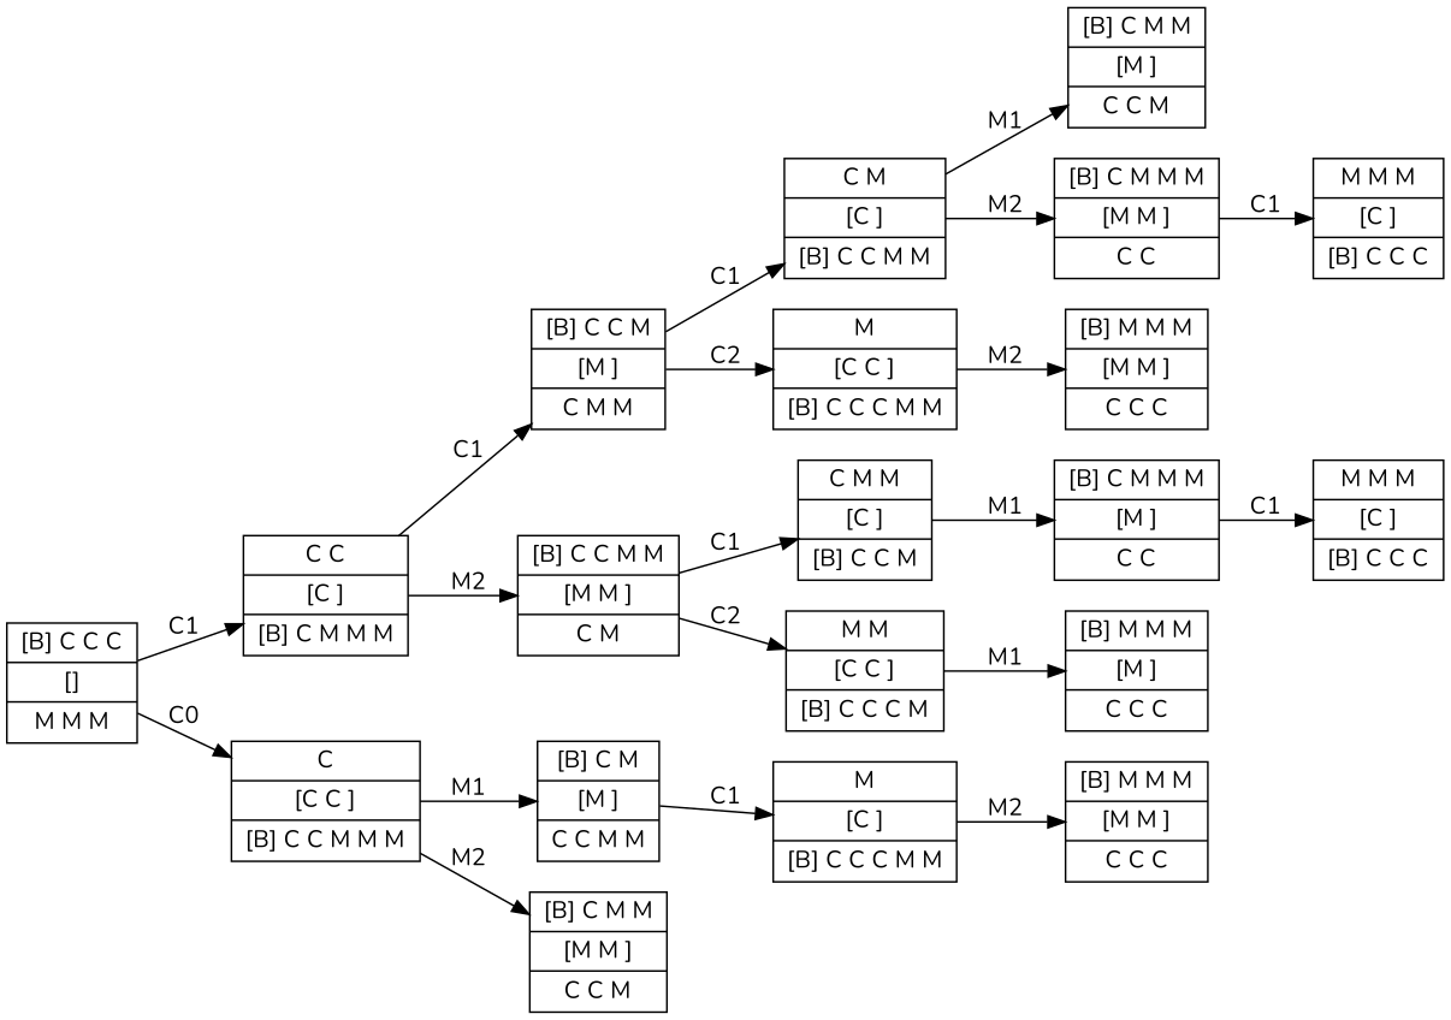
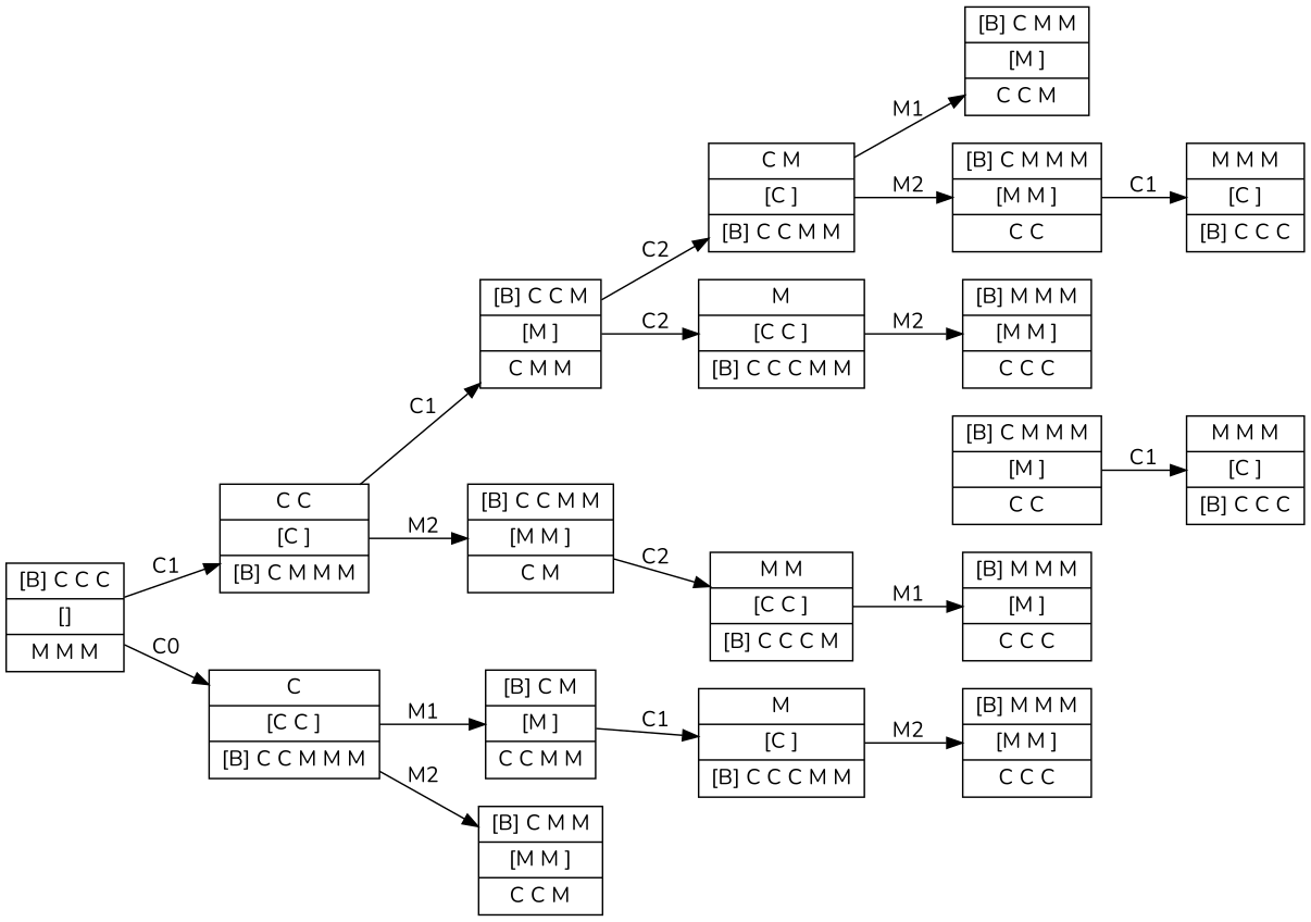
  digraph {
    fontname=Nunito
    rankdir=LR
    node [fontname=Nunito shape=record]
    edge [fontname=Nunito]
    n1 [label="[B] C C C  |       []      | M M M "]
    n2 [label="C C  |       [C ]      | [B] C M M M "]
    n3 [label="C  |       [C C ]      | [B] C C M M M "]
    n4 [label="[B] C C M  |       [M ]      | C M M "]
    n5 [label="[B] C C M M  |       [M M ]      | C M "]
    n6 [label="[B] C M  |       [M ]      | C C M M "]
    n7 [label="[B] C M M  |       [M M ]      | C C M "]
    n8 [label="C M  |       [C ]      | [B] C C M M "]
    n9 [label="M  |       [C C ]      | [B] C C C M M "]
-   n10 [label="C M M  |       [C ]      | [B] C C M "]
    n11 [label="M M  |       [C C ]      | [B] C C C M "]
    n12 [label="M  |       [C ]      | [B] C C C M M "]
    n13 [label="[B] C M M  |       [M ]      | C C M "]
    n14 [label="[B] C M M M  |       [M M ]      | C C "]
    n15 [label="[B] M M M  |       [M M ]      | C C C "]
    n16 [label="[B] C M M M  |       [M ]      | C C "]
    n17 [label="[B] M M M  |       [M ]      | C C C "]
    n18 [label="[B] M M M  |       [M M ]      | C C C "]
    n19 [label="M M M  |       [C ]      | [B] C C C "]
    n20 [label="M M M  |       [C ]      | [B] C C C "]
    n1 -> n2 [label=C1]
    n1 -> n3 [label=C0]
    n2 -> n4 [label=C1]
    n2 -> n5 [label=M2]
    n3 -> n6 [label=M1]
    n3 -> n7 [label=M2]
-   n4 -> n8 [label=C1]
+   n4 -> n8 [label=C2]
    n4 -> n9 [label=C2]
-   n5 -> n10 [label=C1]
    n5 -> n11 [label=C2]
    n6 -> n12 [label=C1]
    n8 -> n13 [label=M1]
    n8 -> n14 [label=M2]
    n9 -> n15 [label=M2]
-   n10 -> n16 [label=M1]
    n11 -> n17 [label=M1]
    n12 -> n18 [label=M2]
    n14 -> n19 [label=C1]
    n16 -> n20 [label=C1]
  }
